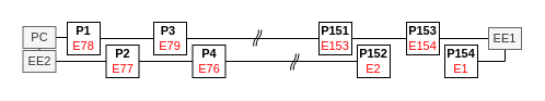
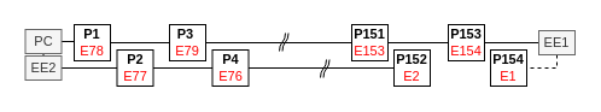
  <mxCell id="0" />
  <mxCell id="1" parent="0" />
  <mxCell id="2" style="edgeStyle=orthogonalEdgeStyle;rounded=0;orthogonalLoop=1;jettySize=auto;html=1;exitX=1;exitY=0.5;exitDx=0;exitDy=0;entryX=0;entryY=0.5;entryDx=0;entryDy=0;fontSize=8;fontColor=#FF0000;endArrow=none;endFill=0;" parent="1" source="3" target="7" edge="1"><mxGeometry relative="1" as="geometry" /></mxCell>
  <mxCell id="3" value="&lt;b&gt;P1&lt;br style=&quot;font-size: 11px;&quot;&gt;&lt;/b&gt;&lt;font color=&quot;#ff0000&quot; style=&quot;font-size: 11px;&quot;&gt;E78&lt;/font&gt;" style="rounded=0;whiteSpace=wrap;html=1;fontSize=11;align=center;" parent="1" vertex="1"><mxGeometry x="61" y="20" width="30" height="30" as="geometry" /></mxCell>
  <mxCell id="4" style="edgeStyle=orthogonalEdgeStyle;rounded=0;orthogonalLoop=1;jettySize=auto;html=1;exitX=0;exitY=0.5;exitDx=0;exitDy=0;entryX=1;entryY=0.5;entryDx=0;entryDy=0;fontSize=11;fontColor=#FF0000;endArrow=none;endFill=0;" parent="1" source="5" target="15" edge="1"><mxGeometry relative="1" as="geometry" /></mxCell>
  <mxCell id="5" value="&lt;b&gt;P2&lt;br style=&quot;font-size: 11px;&quot;&gt;&lt;/b&gt;&lt;font color=&quot;#ff0000&quot; style=&quot;font-size: 11px;&quot;&gt;E77&lt;/font&gt;" style="rounded=0;whiteSpace=wrap;html=1;fontSize=11;" parent="1" vertex="1"><mxGeometry x="96.5" y="41" width="30" height="30" as="geometry" /></mxCell>
  <mxCell id="6" style="edgeStyle=orthogonalEdgeStyle;rounded=0;orthogonalLoop=1;jettySize=auto;html=1;exitX=1;exitY=0.5;exitDx=0;exitDy=0;entryX=0;entryY=0.5;entryDx=0;entryDy=0;fontSize=8;fontColor=#FF0000;endArrow=none;endFill=0;startArrow=none;" parent="1" source="26" target="11" edge="1"><mxGeometry relative="1" as="geometry" /></mxCell>
  <mxCell id="7" value="&lt;b&gt;P3&amp;nbsp;&lt;br style=&quot;font-size: 11px;&quot;&gt;&lt;/b&gt;&lt;font color=&quot;#ff0000&quot; style=&quot;font-size: 11px;&quot;&gt;E79&lt;/font&gt;" style="rounded=0;whiteSpace=wrap;html=1;fontSize=11;" parent="1" vertex="1"><mxGeometry x="140" y="20" width="30" height="30" as="geometry" /></mxCell>
  <mxCell id="8" style="edgeStyle=orthogonalEdgeStyle;rounded=0;orthogonalLoop=1;jettySize=auto;html=1;fontSize=8;fontColor=#FF0000;endArrow=none;endFill=0;" parent="1" source="9" target="5" edge="1"><mxGeometry relative="1" as="geometry" /></mxCell>
  <mxCell id="9" value="&lt;b&gt;P4&lt;br style=&quot;font-size: 11px;&quot;&gt;&lt;/b&gt;&lt;font color=&quot;#ff0000&quot; style=&quot;font-size: 11px;&quot;&gt;E76&lt;/font&gt;" style="rounded=0;whiteSpace=wrap;html=1;fontSize=11;" parent="1" vertex="1"><mxGeometry x="175.5" y="41" width="30" height="30" as="geometry" /></mxCell>
  <mxCell id="10" style="edgeStyle=orthogonalEdgeStyle;rounded=0;orthogonalLoop=1;jettySize=auto;html=1;exitX=1;exitY=0.5;exitDx=0;exitDy=0;entryX=0;entryY=0.5;entryDx=0;entryDy=0;fontSize=8;fontColor=#FF0000;endArrow=none;endFill=0;" parent="1" source="11" target="19" edge="1"><mxGeometry relative="1" as="geometry" /></mxCell>
  <mxCell id="11" value="&lt;b&gt;P153 &lt;/b&gt;&lt;font color=&quot;#ff0000&quot; style=&quot;font-size: 11px;&quot;&gt;E154&lt;/font&gt;" style="rounded=0;whiteSpace=wrap;html=1;fontSize=11;" parent="1" vertex="1"><mxGeometry x="371" y="20" width="30" height="30" as="geometry" /></mxCell>
  <mxCell id="12" style="edgeStyle=orthogonalEdgeStyle;rounded=0;orthogonalLoop=1;jettySize=auto;html=1;entryX=1;entryY=0.5;entryDx=0;entryDy=0;fontSize=8;fontColor=#FF0000;endArrow=none;endFill=0;" parent="1" source="13" target="9" edge="1"><mxGeometry relative="1" as="geometry"><mxPoint x="276" y="65" as="targetPoint" /></mxGeometry></mxCell>
  <mxCell id="13" value="&lt;b&gt;P152&lt;br style=&quot;font-size: 11px;&quot;&gt;&lt;/b&gt;&lt;font color=&quot;#ff0000&quot; style=&quot;font-size: 11px;&quot;&gt;E2&lt;/font&gt;" style="rounded=0;whiteSpace=wrap;html=1;fontSize=11;" parent="1" vertex="1"><mxGeometry x="326" y="41" width="30" height="30" as="geometry" /></mxCell>
  <mxCell id="14" style="edgeStyle=orthogonalEdgeStyle;rounded=0;orthogonalLoop=1;jettySize=auto;html=1;exitX=0.5;exitY=0;exitDx=0;exitDy=0;entryX=0.5;entryY=1;entryDx=0;entryDy=0;fontSize=11;fontColor=#FF0000;endArrow=none;endFill=0;" parent="1" source="15" target="17" edge="1"><mxGeometry relative="1" as="geometry" /></mxCell>
  <mxCell id="15" value="EE2" style="rounded=0;whiteSpace=wrap;html=1;fontSize=11;fillColor=#f5f5f5;fontColor=#333333;strokeColor=#666666;" parent="1" vertex="1"><mxGeometry x="20.5" y="46" width="30" height="20" as="geometry" /></mxCell>
  <mxCell id="16" style="edgeStyle=orthogonalEdgeStyle;rounded=0;orthogonalLoop=1;jettySize=auto;html=1;exitX=1;exitY=0.5;exitDx=0;exitDy=0;entryX=0;entryY=0.5;entryDx=0;entryDy=0;fontSize=11;fontColor=#FF0000;endArrow=none;endFill=0;" parent="1" source="17" target="3" edge="1"><mxGeometry relative="1" as="geometry" /></mxCell>
  <mxCell id="17" value="PC" style="rounded=0;whiteSpace=wrap;html=1;fontSize=11;fillColor=#f5f5f5;fontColor=#333333;strokeColor=#666666;" parent="1" vertex="1"><mxGeometry x="20.5" y="24" width="30" height="20" as="geometry" /></mxCell>
- <mxCell id="18" style="edgeStyle=orthogonalEdgeStyle;rounded=0;orthogonalLoop=1;jettySize=auto;html=1;exitX=0.5;exitY=1;exitDx=0;exitDy=0;entryX=1;entryY=0.5;entryDx=0;entryDy=0;fontSize=9;fontColor=#FF0000;endArrow=none;endFill=0;strokeColor=#000000;strokeWidth=1;" parent="1" source="19" target="28" edge="1"><mxGeometry relative="1" as="geometry"><Array as="points"><mxPoint x="461" y="56" /></Array></mxGeometry></mxCell>
+ <mxCell id="18" style="edgeStyle=orthogonalEdgeStyle;rounded=0;orthogonalLoop=1;jettySize=auto;html=1;exitX=0.5;exitY=1;exitDx=0;exitDy=0;entryX=1;entryY=0.5;entryDx=0;entryDy=0;fontSize=9;fontColor=#FF0000;endArrow=none;endFill=0;strokeColor=#000000;strokeWidth=1;dashed=1;" parent="1" source="19" target="28" edge="1"><mxGeometry relative="1" as="geometry"><Array as="points"><mxPoint x="461" y="56" /></Array></mxGeometry></mxCell>
  <mxCell id="19" value="EE1" style="rounded=0;whiteSpace=wrap;html=1;fontSize=11;fillColor=#f5f5f5;fontColor=#333333;strokeColor=#666666;" parent="1" vertex="1"><mxGeometry x="446" y="25" width="30" height="20" as="geometry" /></mxCell>
  <mxCell id="20" value="" style="group;fillColor=none;fontSize=8;" parent="1" vertex="1" connectable="0"><mxGeometry x="231" y="27" width="7.5" height="10" as="geometry" /></mxCell>
  <mxCell id="21" value="" style="endArrow=none;html=1;curved=1;fillColor=#dae8fc;strokeColor=#000000;strokeWidth=1;fontSize=8;" parent="20" edge="1"><mxGeometry width="50" height="50" relative="1" as="geometry"><mxPoint x="5" as="sourcePoint" /><mxPoint y="15" as="targetPoint" /><Array as="points"><mxPoint x="5" /><mxPoint x="5" y="5" /><mxPoint y="10" /></Array></mxGeometry></mxCell>
  <mxCell id="22" value="" style="endArrow=none;html=1;curved=1;fillColor=#dae8fc;strokeColor=#000000;strokeWidth=1;fontSize=8;" parent="20" edge="1"><mxGeometry width="50" height="50" relative="1" as="geometry"><mxPoint x="7.5" as="sourcePoint" /><mxPoint x="2.5" y="15" as="targetPoint" /><Array as="points"><mxPoint x="7.5" /><mxPoint x="7.5" y="5" /><mxPoint x="2.5" y="10" /></Array></mxGeometry></mxCell>
  <mxCell id="23" value="" style="group;fillColor=none;fontSize=8;" parent="1" vertex="1" connectable="0"><mxGeometry x="265" y="49" width="7.5" height="10" as="geometry" /></mxCell>
  <mxCell id="24" value="" style="endArrow=none;html=1;curved=1;fillColor=#dae8fc;strokeColor=#000000;strokeWidth=1;fontSize=8;" parent="23" edge="1"><mxGeometry width="50" height="50" relative="1" as="geometry"><mxPoint x="5" as="sourcePoint" /><mxPoint y="15" as="targetPoint" /><Array as="points"><mxPoint x="5" /><mxPoint x="5" y="5" /><mxPoint y="10" /></Array></mxGeometry></mxCell>
  <mxCell id="25" value="" style="endArrow=none;html=1;curved=1;fillColor=#dae8fc;strokeColor=#000000;strokeWidth=1;fontSize=8;" parent="23" edge="1"><mxGeometry width="50" height="50" relative="1" as="geometry"><mxPoint x="7.5" as="sourcePoint" /><mxPoint x="2.5" y="15" as="targetPoint" /><Array as="points"><mxPoint x="7.5" /><mxPoint x="7.5" y="5" /><mxPoint x="2.5" y="10" /></Array></mxGeometry></mxCell>
  <mxCell id="26" value="&lt;b&gt;P151&lt;/b&gt;&lt;br style=&quot;font-size: 11px;&quot;&gt;&lt;font color=&quot;#ff0000&quot; style=&quot;font-size: 11px;&quot;&gt;E153&lt;/font&gt;" style="rounded=0;whiteSpace=wrap;html=1;fontSize=11;" parent="1" vertex="1"><mxGeometry x="291" y="20" width="30" height="30" as="geometry" /></mxCell>
  <mxCell id="27" value="" style="edgeStyle=orthogonalEdgeStyle;rounded=0;orthogonalLoop=1;jettySize=auto;html=1;exitX=1;exitY=0.5;exitDx=0;exitDy=0;entryX=0;entryY=0.5;entryDx=0;entryDy=0;fontSize=8;fontColor=#FF0000;endArrow=none;endFill=0;" parent="1" source="7" target="26" edge="1"><mxGeometry relative="1" as="geometry"><mxPoint x="161" y="35" as="sourcePoint" /><mxPoint x="251" y="35" as="targetPoint" /></mxGeometry></mxCell>
  <mxCell id="28" value="&lt;b&gt;P154&lt;/b&gt;&lt;br style=&quot;font-size: 11px;&quot;&gt;&lt;font color=&quot;#ff0000&quot; style=&quot;font-size: 11px;&quot;&gt;E1&lt;/font&gt;" style="rounded=0;whiteSpace=wrap;html=1;fontSize=11;" parent="1" vertex="1"><mxGeometry x="406" y="41" width="30" height="30" as="geometry" /></mxCell>
